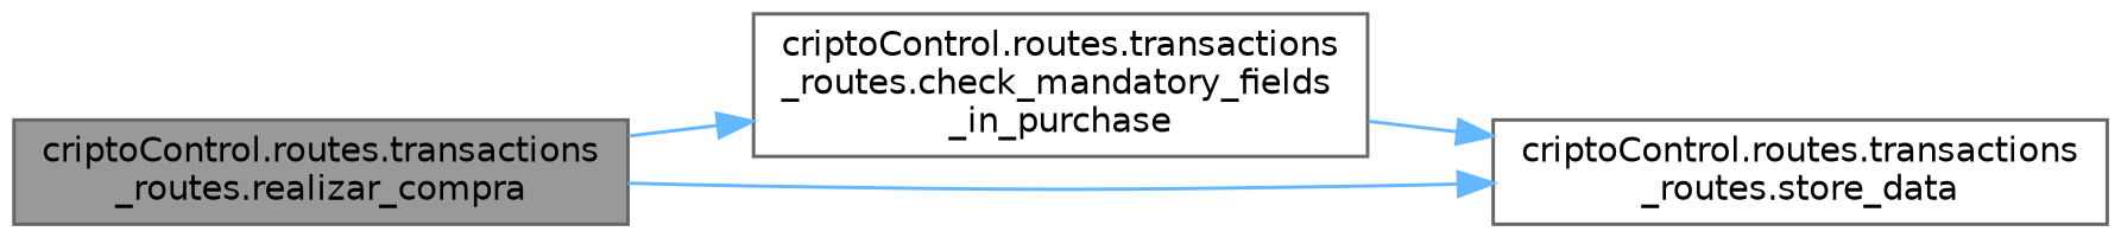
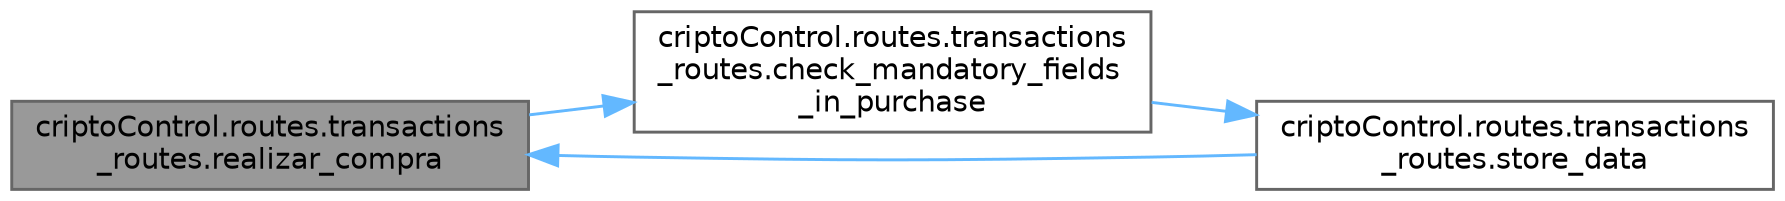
  digraph {
    rankdir=LR
    node [color=grey40 fillcolor=white fontname=Helvetica fontsize=10 shape=box style=filled]
    edge [color=steelblue1 fontname=Helvetica fontsize=10 labelfontname=Helvetica labelfontsize=10 style=solid]
    n1 [color=gray40 fillcolor=grey60 fontcolor=black height=0.2 label="criptoControl.routes.transactions\l_routes.realizar_compra" width=0.4]
    n2 [height=0.2 label="criptoControl.routes.transactions\l_routes.check_mandatory_fields\l_in_purchase" width=0.4]
    n3 [height=0.2 label="criptoControl.routes.transactions\l_routes.store_data" width=0.4]
    n1 -> n2
-   n1 -> n3
+   n3 -> n1
    n2 -> n3
  }
